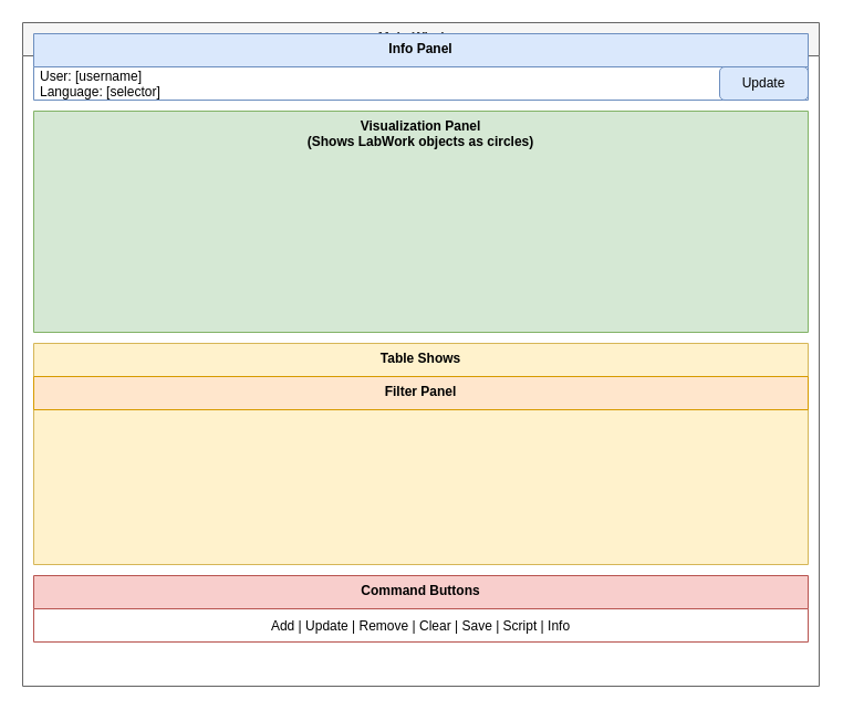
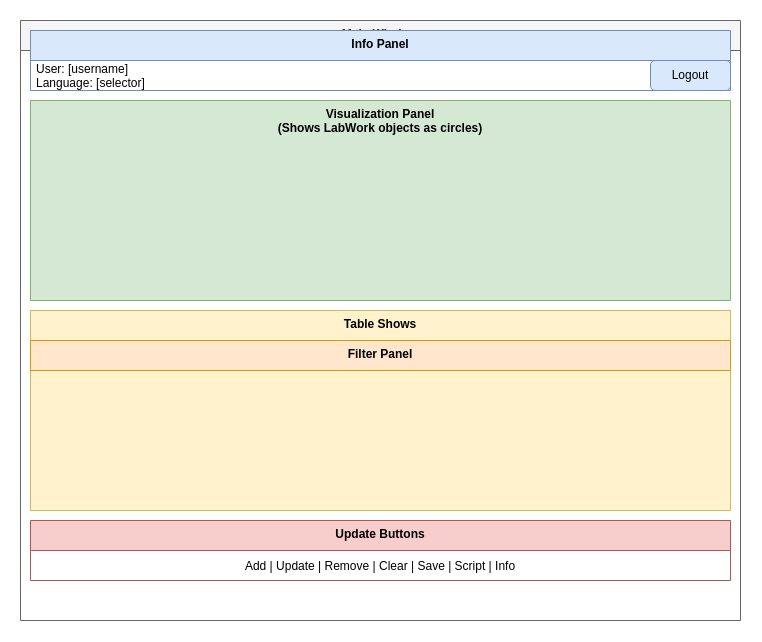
  <mxCell id="0" />
  <mxCell id="1" parent="0" />
  <mxCell id="2" value="Main Window" style="swimlane;fontStyle=1;align=center;verticalAlign=top;childLayout=stackLayout;horizontal=1;startSize=30;horizontalStack=0;resizeParent=1;resizeParentMax=0;resizeLast=0;collapsible=1;marginBottom=0;fillColor=#f5f5f5;strokeColor=#666666;fontColor=#333333;" vertex="1" parent="1"><mxGeometry x="20" y="20" width="720" height="600" as="geometry" /></mxCell>
  <mxCell id="3" value="Info Panel" style="swimlane;fontStyle=1;align=center;verticalAlign=top;childLayout=stackLayout;horizontal=1;startSize=30;horizontalStack=0;resizeParent=1;resizeParentMax=0;resizeLast=0;collapsible=1;marginBottom=0;fillColor=#dae8fc;strokeColor=#6c8ebf;" vertex="1" parent="2"><mxGeometry x="10" y="10" width="700" height="60" as="geometry" /></mxCell>
  <mxCell id="4" value="User: [username]&#10;Language: [selector]" style="text;strokeColor=none;fillColor=none;align=left;verticalAlign=middle;spacingLeft=4;spacingRight=4;overflow=hidden;points=[[0,0.5],[1,0.5]];portConstraint=eastwest;rotatable=0;" vertex="1" parent="3"><mxGeometry y="30" width="200" height="30" as="geometry" /></mxCell>
- <mxCell id="5" value="Update" style="rounded=1;whiteSpace=wrap;html=1;fillColor=#dae8fc;strokeColor=#6c8ebf;" vertex="1" parent="3"><mxGeometry x="620" y="30" width="80" height="30" as="geometry" /></mxCell>
+ <mxCell id="5" value="Logout" style="rounded=1;whiteSpace=wrap;html=1;fillColor=#dae8fc;strokeColor=#6c8ebf;" vertex="1" parent="3"><mxGeometry x="620" y="30" width="80" height="30" as="geometry" /></mxCell>
  <mxCell id="6" value="Visualization Panel&#10;(Shows LabWork objects as circles)" style="swimlane;fontStyle=1;align=center;verticalAlign=top;childLayout=stackLayout;horizontal=1;startSize=200;horizontalStack=0;resizeParent=1;resizeParentMax=0;resizeLast=0;collapsible=1;marginBottom=0;fillColor=#d5e8d4;strokeColor=#82b366;" vertex="1" parent="2"><mxGeometry x="10" y="80" width="700" height="200" as="geometry" /></mxCell>
  <mxCell id="7" value="Table Shows" style="swimlane;fontStyle=1;align=center;verticalAlign=top;childLayout=stackLayout;horizontal=1;startSize=200;horizontalStack=0;resizeParent=1;resizeParentMax=0;resizeLast=0;collapsible=1;marginBottom=0;fillColor=#fff2cc;strokeColor=#d6b656;" vertex="1" parent="2"><mxGeometry x="10" y="290" width="700" height="200" as="geometry" /></mxCell>
  <mxCell id="8" value="Filter Panel" style="swimlane;fontStyle=1;align=center;verticalAlign=top;childLayout=stackLayout;horizontal=1;startSize=30;horizontalStack=0;resizeParent=1;resizeParentMax=0;resizeLast=0;collapsible=1;marginBottom=0;fillColor=#ffe6cc;strokeColor=#d79b00;" vertex="1" parent="7"><mxGeometry y="30" width="700" height="30" as="geometry" /></mxCell>
- <mxCell id="9" value="Command Buttons" style="swimlane;fontStyle=1;align=center;verticalAlign=top;childLayout=stackLayout;horizontal=1;startSize=30;horizontalStack=0;resizeParent=1;resizeParentMax=0;resizeLast=0;collapsible=1;marginBottom=0;fillColor=#f8cecc;strokeColor=#b85450;" vertex="1" parent="2"><mxGeometry x="10" y="500" width="700" height="60" as="geometry" /></mxCell>
+ <mxCell id="9" value="Update Buttons" style="swimlane;fontStyle=1;align=center;verticalAlign=top;childLayout=stackLayout;horizontal=1;startSize=30;horizontalStack=0;resizeParent=1;resizeParentMax=0;resizeLast=0;collapsible=1;marginBottom=0;fillColor=#f8cecc;strokeColor=#b85450;" vertex="1" parent="2"><mxGeometry x="10" y="500" width="700" height="60" as="geometry" /></mxCell>
  <mxCell id="10" value="Add | Update | Remove | Clear | Save | Script | Info" style="text;strokeColor=none;fillColor=none;align=center;verticalAlign=middle;spacingLeft=4;spacingRight=4;overflow=hidden;points=[[0,0.5],[1,0.5]];portConstraint=eastwest;rotatable=0;" vertex="1" parent="9"><mxGeometry y="30" width="700" height="30" as="geometry" /></mxCell>
